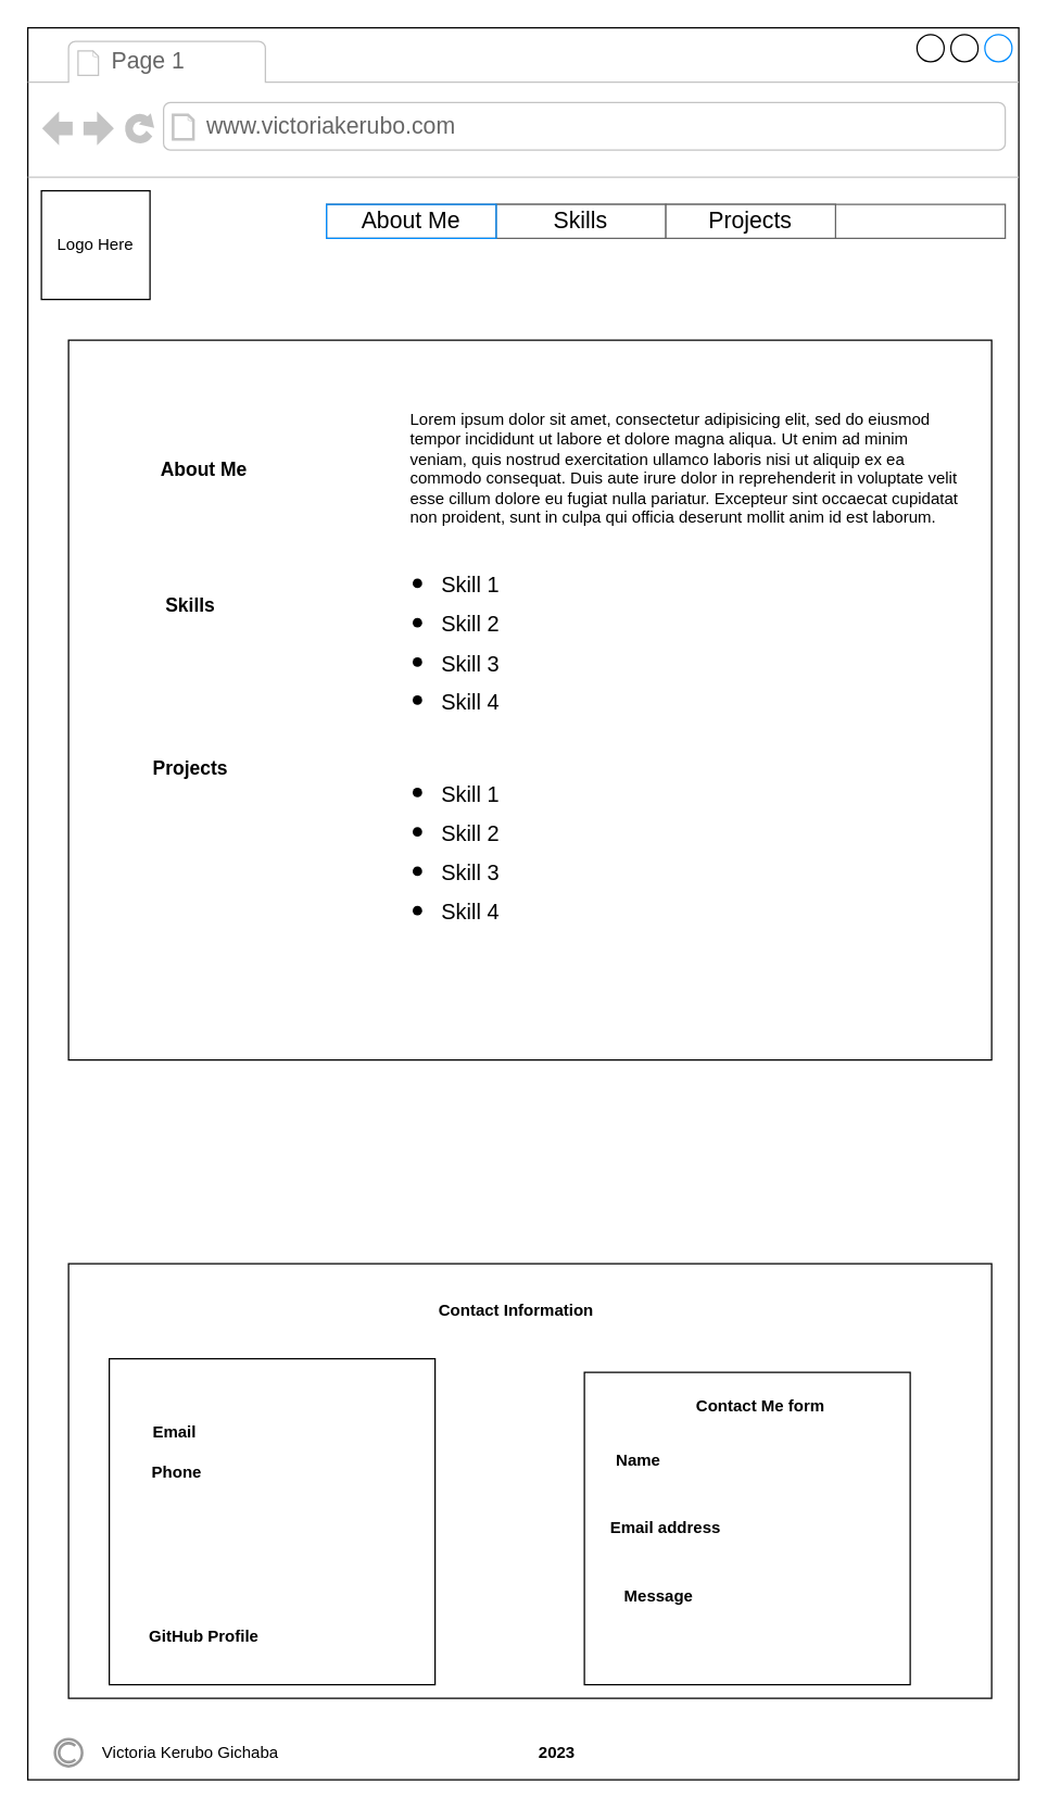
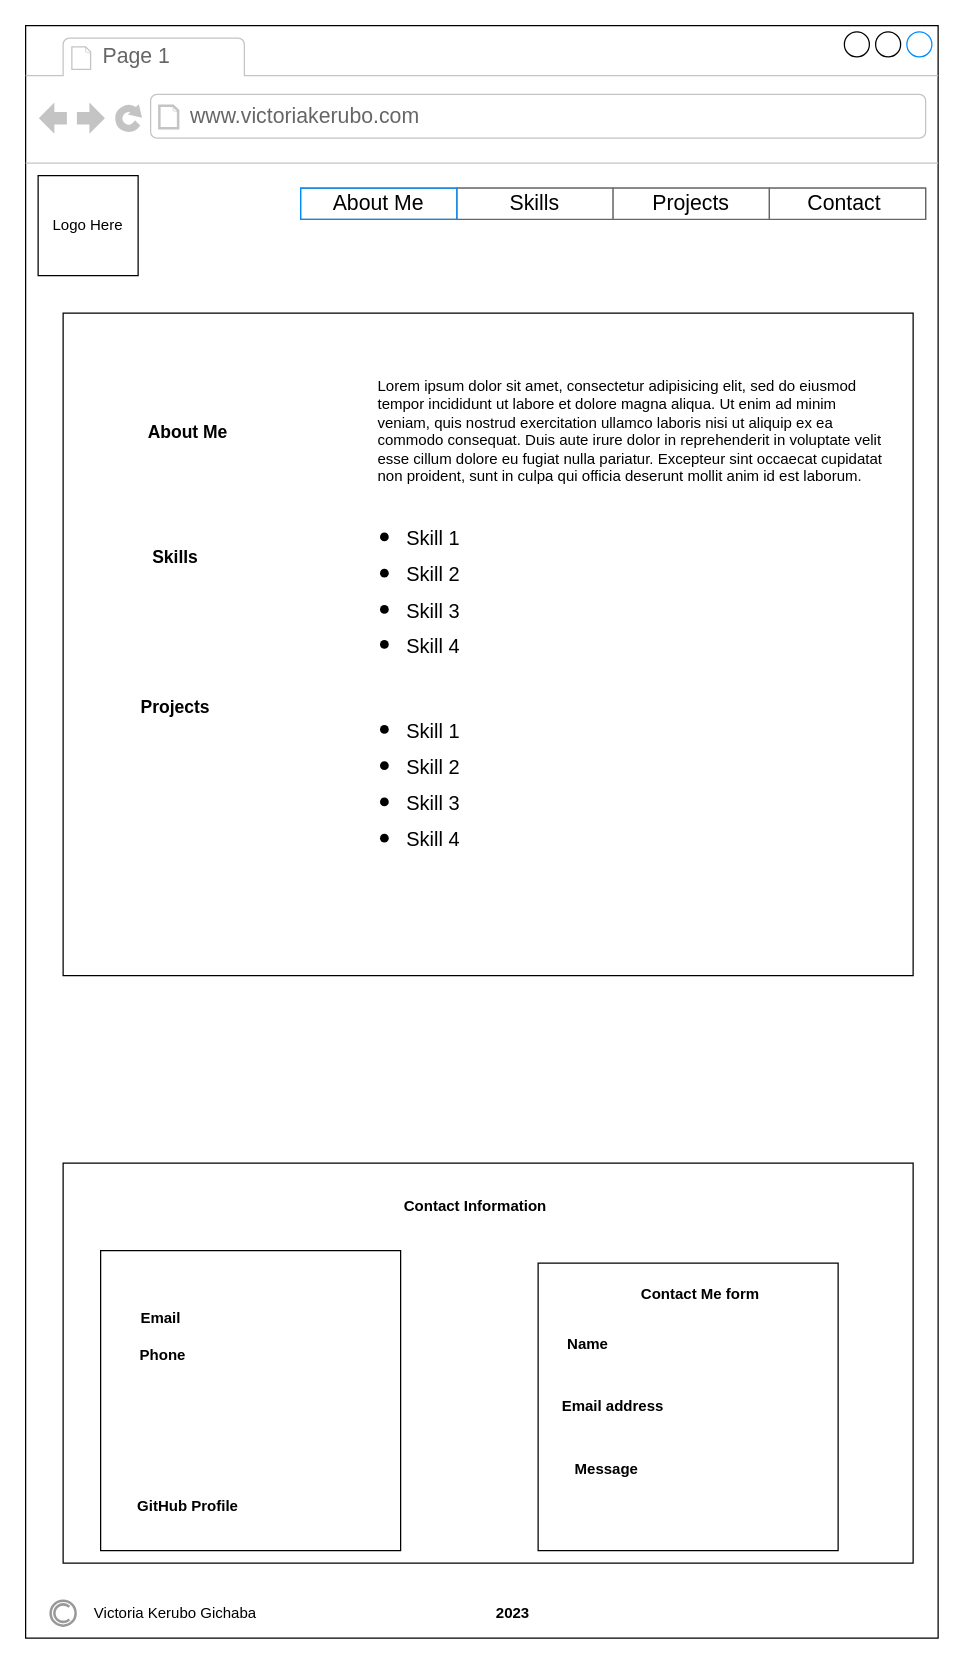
  <mxCell id="0" />
  <mxCell id="1" parent="0" />
  <mxCell id="2" value="" style="strokeWidth=1;shadow=0;dashed=0;align=center;html=1;shape=mxgraph.mockup.containers.browserWindow;rSize=0;strokeColor=default;strokeColor2=#008cff;strokeColor3=#c4c4c4;mainText=,;recursiveResize=0;" parent="1" vertex="1"><mxGeometry x="20" y="20" width="730" height="1290" as="geometry" /></mxCell>
  <mxCell id="3" value="Page 1" style="strokeWidth=1;shadow=0;dashed=0;align=center;html=1;shape=mxgraph.mockup.containers.anchor;fontSize=17;fontColor=#666666;align=left;whiteSpace=wrap;" parent="2" vertex="1"><mxGeometry x="60" y="12" width="110" height="26" as="geometry" /></mxCell>
  <mxCell id="4" value="www.victoriakerubo.com" style="strokeWidth=1;shadow=0;dashed=0;align=center;html=1;shape=mxgraph.mockup.containers.anchor;rSize=0;fontSize=17;fontColor=#666666;align=left;" parent="2" vertex="1"><mxGeometry x="130" y="60" width="250" height="26" as="geometry" /></mxCell>
  <mxCell id="5" value="" style="strokeWidth=1;shadow=0;dashed=0;align=center;html=1;shape=mxgraph.mockup.text.rrect;rSize=0;strokeColor=#666666;fontColor=#000000;labelBackgroundColor=none;labelBorderColor=#000000;" parent="2" vertex="1"><mxGeometry x="220" y="130" width="500" height="25" as="geometry" /></mxCell>
  <mxCell id="6" value="&lt;font color=&quot;#000000&quot;&gt;Skills&lt;/font&gt;" style="strokeColor=inherit;fillColor=inherit;gradientColor=inherit;strokeWidth=1;shadow=0;dashed=0;align=center;html=1;shape=mxgraph.mockup.text.rrect;rSize=0;fontSize=17;fontColor=#0000ff;whiteSpace=wrap;" parent="5" vertex="1"><mxGeometry x="125" width="125" height="25" as="geometry" /></mxCell>
  <mxCell id="7" value="&lt;font color=&quot;#000000&quot;&gt;Projects&lt;/font&gt;" style="strokeColor=inherit;fillColor=inherit;gradientColor=inherit;strokeWidth=1;shadow=0;dashed=0;align=center;html=1;shape=mxgraph.mockup.text.rrect;rSize=0;fontSize=17;fontColor=#0000ff;whiteSpace=wrap;" parent="5" vertex="1"><mxGeometry x="250" width="125" height="25" as="geometry" /></mxCell>
+ <mxCell id="8" value="&lt;font color=&quot;#000000&quot;&gt;Contact&amp;nbsp;&lt;/font&gt;" style="strokeColor=inherit;fillColor=inherit;gradientColor=inherit;strokeWidth=1;shadow=0;dashed=0;align=center;html=1;shape=mxgraph.mockup.text.rrect;rSize=0;fontSize=17;fontColor=#0000ff;whiteSpace=wrap;" parent="5" vertex="1"><mxGeometry x="375" width="125" height="25" as="geometry" /></mxCell>
  <mxCell id="9" value="&lt;font color=&quot;#000000&quot;&gt;About Me&lt;/font&gt;" style="strokeWidth=1;shadow=0;dashed=0;align=center;shape=mxgraph.mockup.text.rrect;rSize=0;fontSize=17;fontColor=#ffffff;fillColor=none;strokeColor=#008cff;html=1;whiteSpace=wrap;labelBackgroundColor=none;" parent="5" vertex="1"><mxGeometry width="125" height="25" as="geometry" /></mxCell>
  <mxCell id="10" value="" style="whiteSpace=wrap;html=1;aspect=fixed;" parent="2" vertex="1"><mxGeometry x="10" y="120" width="80" height="80" as="geometry" /></mxCell>
  <mxCell id="11" value="Logo Here" style="text;html=1;strokeColor=none;fillColor=none;align=center;verticalAlign=middle;whiteSpace=wrap;rounded=0;" parent="2" vertex="1"><mxGeometry x="20" y="145" width="60" height="30" as="geometry" /></mxCell>
  <mxCell id="12" value="" style="strokeColor=#999999;verticalLabelPosition=bottom;shadow=0;dashed=0;verticalAlign=top;strokeWidth=2;html=1;shape=mxgraph.mockup.misc.copyrightIcon;textOpacity=50;" parent="2" vertex="1"><mxGeometry x="20" y="1260" width="20" height="20" as="geometry" /></mxCell>
  <mxCell id="13" value="Victoria Kerubo Gichaba" style="text;html=1;strokeColor=none;fillColor=none;align=center;verticalAlign=middle;whiteSpace=wrap;rounded=0;" parent="2" vertex="1"><mxGeometry y="1255" width="240" height="30" as="geometry" /></mxCell>
  <mxCell id="14" value="&lt;b&gt;2023&lt;/b&gt;" style="text;html=1;strokeColor=none;fillColor=none;align=center;verticalAlign=middle;whiteSpace=wrap;rounded=0;" parent="2" vertex="1"><mxGeometry x="360" y="1255" width="60" height="30" as="geometry" /></mxCell>
  <mxCell id="15" value="" style="rounded=0;whiteSpace=wrap;html=1;labelBackgroundColor=#000000;" parent="1" vertex="1"><mxGeometry x="50" y="250" width="680" height="530" as="geometry" /></mxCell>
  <mxCell id="16" value="&lt;font style=&quot;font-size: 14px;&quot;&gt;&lt;b&gt;About Me&lt;/b&gt;&lt;/font&gt;" style="text;html=1;strokeColor=none;fillColor=none;align=center;verticalAlign=middle;whiteSpace=wrap;rounded=0;" parent="1" vertex="1"><mxGeometry x="110" y="330" width="80" height="30" as="geometry" /></mxCell>
  <mxCell id="17" value="Lorem ipsum dolor sit amet, consectetur adipisicing elit, sed do eiusmod tempor incididunt ut labore et dolore magna aliqua. Ut enim ad minim veniam, quis nostrud exercitation ullamco laboris nisi ut aliquip ex ea commodo consequat. Duis aute irure dolor in reprehenderit in voluptate velit esse cillum dolore eu fugiat nulla pariatur. Excepteur sint occaecat cupidatat non proident, sunt in culpa qui officia deserunt mollit anim id est laborum.&lt;br&gt;" style="text;spacingTop=-5;whiteSpace=wrap;html=1;align=left;fontSize=12;fontFamily=Helvetica;fillColor=none;strokeColor=none;" parent="1" vertex="1"><mxGeometry x="300" y="300" width="410" height="90" as="geometry" /></mxCell>
  <mxCell id="18" value="" style="rounded=0;whiteSpace=wrap;html=1;" parent="1" vertex="1"><mxGeometry x="50" y="930" width="680" height="320" as="geometry" /></mxCell>
  <mxCell id="19" value="" style="rounded=0;whiteSpace=wrap;html=1;" parent="1" vertex="1"><mxGeometry x="80" y="1000" width="240" height="240" as="geometry" /></mxCell>
  <mxCell id="20" value="&lt;b&gt;Contact Information&lt;/b&gt;" style="text;html=1;strokeColor=none;fillColor=none;align=center;verticalAlign=middle;whiteSpace=wrap;rounded=0;" parent="1" vertex="1"><mxGeometry x="100" y="950" width="560" height="30" as="geometry" /></mxCell>
  <mxCell id="21" value="" style="rounded=0;whiteSpace=wrap;html=1;" parent="1" vertex="1"><mxGeometry x="430" y="1010" width="240" height="230" as="geometry" /></mxCell>
  <mxCell id="22" value="&lt;b&gt;Email&amp;nbsp;&lt;/b&gt;" style="text;html=1;strokeColor=none;fillColor=none;align=center;verticalAlign=middle;whiteSpace=wrap;rounded=0;" parent="1" vertex="1"><mxGeometry x="100" y="1039" width="60" height="30" as="geometry" /></mxCell>
  <mxCell id="23" value="&lt;b&gt;GitHub Profile&lt;/b&gt;" style="text;html=1;strokeColor=none;fillColor=none;align=center;verticalAlign=middle;whiteSpace=wrap;rounded=0;" parent="1" vertex="1"><mxGeometry x="90" y="1190" width="120" height="30" as="geometry" /></mxCell>
  <mxCell id="24" value="&lt;b&gt;Contact Me form&lt;/b&gt;" style="text;html=1;strokeColor=none;fillColor=none;align=center;verticalAlign=middle;whiteSpace=wrap;rounded=0;" parent="1" vertex="1"><mxGeometry x="500" y="1020" width="120" height="30" as="geometry" /></mxCell>
  <mxCell id="25" value="&lt;b&gt;Name&lt;/b&gt;" style="text;html=1;strokeColor=none;fillColor=none;align=center;verticalAlign=middle;whiteSpace=wrap;rounded=0;" parent="1" vertex="1"><mxGeometry x="440" y="1060" width="60" height="30" as="geometry" /></mxCell>
  <mxCell id="26" value="&lt;b&gt;Email address&lt;/b&gt;" style="text;html=1;strokeColor=none;fillColor=none;align=center;verticalAlign=middle;whiteSpace=wrap;rounded=0;" parent="1" vertex="1"><mxGeometry x="440" y="1110" width="100" height="30" as="geometry" /></mxCell>
  <mxCell id="27" value="&lt;font style=&quot;font-size: 14px;&quot;&gt;&lt;b&gt;Skills&lt;/b&gt;&lt;/font&gt;" style="text;html=1;strokeColor=none;fillColor=none;align=center;verticalAlign=middle;whiteSpace=wrap;rounded=0;" vertex="1" parent="1"><mxGeometry x="110" y="430" width="60" height="30" as="geometry" /></mxCell>
  <mxCell id="28" value="&lt;h1&gt;&lt;ul&gt;&lt;li style=&quot;border-color: var(--border-color);&quot;&gt;&lt;font style=&quot;border-color: var(--border-color); font-weight: normal;&quot; size=&quot;3&quot;&gt;Skill 1&lt;/font&gt;&lt;/li&gt;&lt;li&gt;&lt;font style=&quot;font-weight: normal;&quot; size=&quot;3&quot;&gt;Skill 2&lt;/font&gt;&lt;/li&gt;&lt;li&gt;&lt;font style=&quot;font-weight: normal;&quot; size=&quot;3&quot;&gt;Skill 3&lt;/font&gt;&lt;/li&gt;&lt;li&gt;&lt;font style=&quot;font-weight: normal;&quot; size=&quot;3&quot;&gt;Skill 4&lt;/font&gt;&lt;/li&gt;&lt;/ul&gt;&lt;/h1&gt;" style="text;html=1;strokeColor=none;fillColor=none;spacing=5;spacingTop=-20;whiteSpace=wrap;overflow=hidden;rounded=0;" vertex="1" parent="1"><mxGeometry x="280" y="400" width="420" height="140" as="geometry" /></mxCell>
  <mxCell id="29" value="&lt;font style=&quot;font-size: 14px;&quot;&gt;&lt;b&gt;Projects&lt;/b&gt;&lt;/font&gt;" style="text;html=1;strokeColor=none;fillColor=none;align=center;verticalAlign=middle;whiteSpace=wrap;rounded=0;" vertex="1" parent="1"><mxGeometry x="110" y="550" width="60" height="30" as="geometry" /></mxCell>
  <mxCell id="30" value="&lt;br&gt;&lt;ul style=&quot;border-color: var(--border-color); color: rgb(0, 0, 0); font-family: Helvetica; font-size: 24px; font-style: normal; font-variant-ligatures: normal; font-variant-caps: normal; font-weight: 700; letter-spacing: normal; orphans: 2; text-align: left; text-indent: 0px; text-transform: none; widows: 2; word-spacing: 0px; -webkit-text-stroke-width: 0px; text-decoration-thickness: initial; text-decoration-style: initial; text-decoration-color: initial;&quot;&gt;&lt;li style=&quot;border-color: var(--border-color);&quot;&gt;&lt;font style=&quot;border-color: var(--border-color); font-weight: normal;&quot; size=&quot;3&quot;&gt;Skill 1&lt;/font&gt;&lt;/li&gt;&lt;li style=&quot;border-color: var(--border-color);&quot;&gt;&lt;font style=&quot;border-color: var(--border-color); font-weight: normal;&quot; size=&quot;3&quot;&gt;Skill 2&lt;/font&gt;&lt;/li&gt;&lt;li style=&quot;border-color: var(--border-color);&quot;&gt;&lt;font style=&quot;border-color: var(--border-color); font-weight: normal;&quot; size=&quot;3&quot;&gt;Skill 3&lt;/font&gt;&lt;/li&gt;&lt;li style=&quot;border-color: var(--border-color);&quot;&gt;&lt;font style=&quot;border-color: var(--border-color); font-weight: normal;&quot; size=&quot;3&quot;&gt;Skill 4&lt;/font&gt;&lt;/li&gt;&lt;/ul&gt;&lt;br&gt;" style="text;html=1;strokeColor=none;fillColor=none;spacing=5;spacingTop=-20;whiteSpace=wrap;overflow=hidden;rounded=0;" vertex="1" parent="1"><mxGeometry x="280" y="540" width="410" height="150" as="geometry" /></mxCell>
  <mxCell id="31" value="&lt;b&gt;Message&lt;/b&gt;" style="text;html=1;strokeColor=none;fillColor=none;align=center;verticalAlign=middle;whiteSpace=wrap;rounded=0;" vertex="1" parent="1"><mxGeometry x="455" y="1160" width="60" height="30" as="geometry" /></mxCell>
  <mxCell id="32" value="&lt;b&gt;Phone&lt;/b&gt;" style="text;html=1;strokeColor=none;fillColor=none;align=center;verticalAlign=middle;whiteSpace=wrap;rounded=0;" vertex="1" parent="1"><mxGeometry x="100" y="1069" width="60" height="30" as="geometry" /></mxCell>
